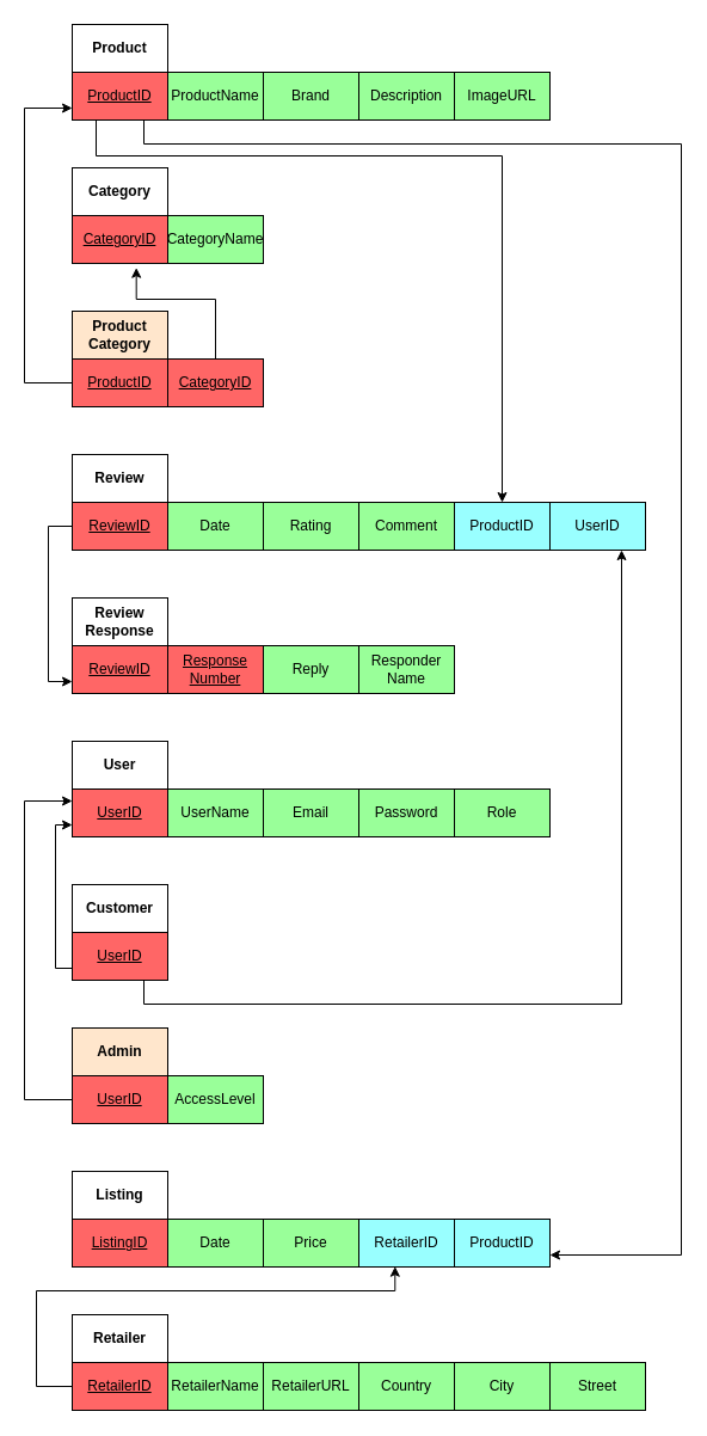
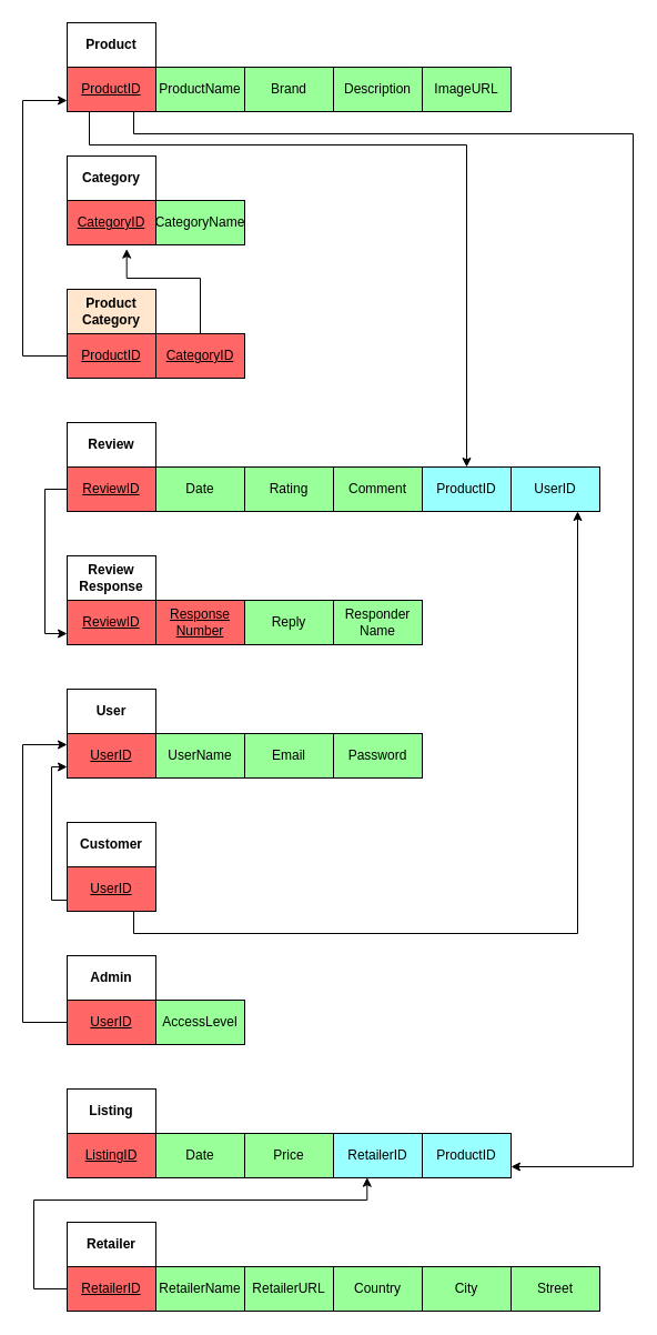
  <mxCell id="0" />
  <mxCell id="1" parent="0" />
  <mxCell id="2" value="&lt;b&gt;Product&lt;/b&gt;" style="rounded=0;whiteSpace=wrap;html=1;" parent="1" vertex="1"><mxGeometry x="60" y="20" width="80" height="40" as="geometry" /></mxCell>
  <mxCell id="3" value="ProductName" style="rounded=0;whiteSpace=wrap;html=1;fillColor=light-dark(#99FF99,#000000);" parent="1" vertex="1"><mxGeometry x="140" y="60" width="80" height="40" as="geometry" /></mxCell>
  <mxCell id="4" style="edgeStyle=orthogonalEdgeStyle;rounded=0;orthogonalLoop=1;jettySize=auto;html=1;exitX=0.25;exitY=1;exitDx=0;exitDy=0;" parent="1" source="6" target="47" edge="1"><mxGeometry relative="1" as="geometry"><Array as="points"><mxPoint x="80" y="130" /><mxPoint x="420" y="130" /></Array></mxGeometry></mxCell>
  <mxCell id="5" style="edgeStyle=orthogonalEdgeStyle;rounded=0;orthogonalLoop=1;jettySize=auto;html=1;exitX=0.75;exitY=1;exitDx=0;exitDy=0;entryX=1;entryY=0.75;entryDx=0;entryDy=0;" parent="1" source="6" target="50" edge="1"><mxGeometry relative="1" as="geometry"><Array as="points"><mxPoint x="120" y="120" /><mxPoint x="570" y="120" /><mxPoint x="570" y="1050" /></Array></mxGeometry></mxCell>
  <mxCell id="6" value="&lt;u&gt;ProductID&lt;/u&gt;" style="rounded=0;whiteSpace=wrap;html=1;fillColor=light-dark(#FF6666,#000000);" parent="1" vertex="1"><mxGeometry x="60" y="60" width="80" height="40" as="geometry" /></mxCell>
  <mxCell id="7" value="Brand" style="rounded=0;whiteSpace=wrap;html=1;fillColor=light-dark(#99FF99,#000000);" parent="1" vertex="1"><mxGeometry x="220" y="60" width="80" height="40" as="geometry" /></mxCell>
  <mxCell id="8" value="Description" style="rounded=0;whiteSpace=wrap;html=1;fillColor=light-dark(#99FF99,#000000);" parent="1" vertex="1"><mxGeometry x="300" y="60" width="80" height="40" as="geometry" /></mxCell>
  <mxCell id="9" value="ImageURL" style="rounded=0;whiteSpace=wrap;html=1;fillColor=light-dark(#99FF99,#000000);" parent="1" vertex="1"><mxGeometry x="380" y="60" width="80" height="40" as="geometry" /></mxCell>
  <mxCell id="10" value="&lt;b&gt;Category&lt;/b&gt;" style="rounded=0;whiteSpace=wrap;html=1;" parent="1" vertex="1"><mxGeometry x="60" y="140" width="80" height="40" as="geometry" /></mxCell>
  <mxCell id="11" value="" style="rounded=0;whiteSpace=wrap;html=1;" parent="1" vertex="1"><mxGeometry x="60" y="180" width="160" height="40" as="geometry" /></mxCell>
  <mxCell id="12" value="&lt;u&gt;CategoryID&lt;/u&gt;" style="rounded=0;whiteSpace=wrap;html=1;fillColor=light-dark(#FF6666,#000000);" parent="1" vertex="1"><mxGeometry x="60" y="180" width="80" height="40" as="geometry" /></mxCell>
  <mxCell id="13" value="&lt;b&gt;Review&lt;/b&gt;" style="rounded=0;whiteSpace=wrap;html=1;" parent="1" vertex="1"><mxGeometry x="60" y="380" width="80" height="40" as="geometry" /></mxCell>
  <mxCell id="14" value="" style="rounded=0;whiteSpace=wrap;html=1;" parent="1" vertex="1"><mxGeometry x="60" y="420" width="320" height="40" as="geometry" /></mxCell>
  <mxCell id="15" value="Date" style="rounded=0;whiteSpace=wrap;html=1;fillColor=light-dark(#99FF99,#000000);" parent="1" vertex="1"><mxGeometry x="140" y="420" width="80" height="40" as="geometry" /></mxCell>
  <mxCell id="16" style="edgeStyle=orthogonalEdgeStyle;rounded=0;orthogonalLoop=1;jettySize=auto;html=1;entryX=0;entryY=0.75;entryDx=0;entryDy=0;" parent="1" source="17" target="44" edge="1"><mxGeometry relative="1" as="geometry"><Array as="points"><mxPoint x="40" y="440" /><mxPoint x="40" y="570" /></Array></mxGeometry></mxCell>
  <mxCell id="17" value="&lt;u&gt;ReviewID&lt;/u&gt;" style="rounded=0;whiteSpace=wrap;html=1;fillColor=light-dark(#FF6666,#000000);" parent="1" vertex="1"><mxGeometry x="60" y="420" width="80" height="40" as="geometry" /></mxCell>
  <mxCell id="18" value="Rating" style="rounded=0;whiteSpace=wrap;html=1;fillColor=light-dark(#99FF99,#000000);" parent="1" vertex="1"><mxGeometry x="220" y="420" width="80" height="40" as="geometry" /></mxCell>
  <mxCell id="19" value="Comment" style="rounded=0;whiteSpace=wrap;html=1;fillColor=light-dark(#99FF99,#000000);" parent="1" vertex="1"><mxGeometry x="300" y="420" width="80" height="40" as="geometry" /></mxCell>
  <mxCell id="20" value="&lt;b&gt;Listing&lt;/b&gt;" style="rounded=0;whiteSpace=wrap;html=1;" parent="1" vertex="1"><mxGeometry x="60" y="980" width="80" height="40" as="geometry" /></mxCell>
  <mxCell id="21" value="" style="rounded=0;whiteSpace=wrap;html=1;" parent="1" vertex="1"><mxGeometry x="60" y="1020" width="240" height="40" as="geometry" /></mxCell>
  <mxCell id="22" value="Date" style="rounded=0;whiteSpace=wrap;html=1;fillColor=light-dark(#99FF99,#000000);" parent="1" vertex="1"><mxGeometry x="140" y="1020" width="80" height="40" as="geometry" /></mxCell>
  <mxCell id="23" value="&lt;u&gt;ListingID&lt;/u&gt;" style="rounded=0;whiteSpace=wrap;html=1;fillColor=light-dark(#FF6666,#000000);" parent="1" vertex="1"><mxGeometry x="60" y="1020" width="80" height="40" as="geometry" /></mxCell>
  <mxCell id="24" value="Price" style="rounded=0;whiteSpace=wrap;html=1;fillColor=light-dark(#99FF99,#000000);" parent="1" vertex="1"><mxGeometry x="220" y="1020" width="80" height="40" as="geometry" /></mxCell>
  <mxCell id="25" value="&lt;b&gt;Retailer&lt;/b&gt;" style="rounded=0;whiteSpace=wrap;html=1;" parent="1" vertex="1"><mxGeometry x="60" y="1100" width="80" height="40" as="geometry" /></mxCell>
  <mxCell id="26" value="" style="rounded=0;whiteSpace=wrap;html=1;" parent="1" vertex="1"><mxGeometry x="60" y="1140" width="160" height="40" as="geometry" /></mxCell>
  <mxCell id="27" value="RetailerName" style="rounded=0;whiteSpace=wrap;html=1;fillColor=light-dark(#99FF99,#000000);" parent="1" vertex="1"><mxGeometry x="140" y="1140" width="80" height="40" as="geometry" /></mxCell>
  <mxCell id="28" value="&lt;u&gt;RetailerID&lt;/u&gt;" style="rounded=0;whiteSpace=wrap;html=1;fillColor=light-dark(#FF6666,#000000);" parent="1" vertex="1"><mxGeometry x="60" y="1140" width="80" height="40" as="geometry" /></mxCell>
  <mxCell id="29" value="CategoryName" style="rounded=0;whiteSpace=wrap;html=1;fillColor=light-dark(#99FF99,#000000);" parent="1" vertex="1"><mxGeometry x="140" y="180" width="80" height="40" as="geometry" /></mxCell>
  <mxCell id="30" value="RetailerURL" style="rounded=0;whiteSpace=wrap;html=1;fillColor=light-dark(#99FF99,#000000);" parent="1" vertex="1"><mxGeometry x="220" y="1140" width="80" height="40" as="geometry" /></mxCell>
  <mxCell id="31" value="&lt;b&gt;User&lt;/b&gt;" style="rounded=0;whiteSpace=wrap;html=1;" parent="1" vertex="1"><mxGeometry x="60" y="620" width="80" height="40" as="geometry" /></mxCell>
  <mxCell id="32" value="" style="rounded=0;whiteSpace=wrap;html=1;" parent="1" vertex="1"><mxGeometry x="60" y="660" width="320" height="40" as="geometry" /></mxCell>
  <mxCell id="33" value="UserName" style="rounded=0;whiteSpace=wrap;html=1;fillColor=light-dark(#99FF99,#000000);" parent="1" vertex="1"><mxGeometry x="140" y="660" width="80" height="40" as="geometry" /></mxCell>
  <mxCell id="34" value="&lt;u&gt;UserID&lt;/u&gt;" style="rounded=0;whiteSpace=wrap;html=1;fillColor=light-dark(#FF6666,#000000);" parent="1" vertex="1"><mxGeometry x="60" y="660" width="80" height="40" as="geometry" /></mxCell>
  <mxCell id="35" value="Email" style="rounded=0;whiteSpace=wrap;html=1;fillColor=light-dark(#99FF99,#000000);" parent="1" vertex="1"><mxGeometry x="220" y="660" width="80" height="40" as="geometry" /></mxCell>
  <mxCell id="36" value="Password" style="rounded=0;whiteSpace=wrap;html=1;fillColor=light-dark(#99FF99,#000000);" parent="1" vertex="1"><mxGeometry x="300" y="660" width="80" height="40" as="geometry" /></mxCell>
- <mxCell id="37" value="Role" style="rounded=0;whiteSpace=wrap;html=1;fillColor=light-dark(#99FF99,#000000);" parent="1" vertex="1"><mxGeometry x="380" y="660" width="80" height="40" as="geometry" /></mxCell>
  <mxCell id="38" value="Country" style="rounded=0;whiteSpace=wrap;html=1;fillColor=light-dark(#99FF99,#000000);" parent="1" vertex="1"><mxGeometry x="300" y="1140" width="80" height="40" as="geometry" /></mxCell>
  <mxCell id="39" value="City" style="rounded=0;whiteSpace=wrap;html=1;fillColor=light-dark(#99FF99,#000000);" parent="1" vertex="1"><mxGeometry x="380" y="1140" width="80" height="40" as="geometry" /></mxCell>
  <mxCell id="40" value="Street" style="rounded=0;whiteSpace=wrap;html=1;fillColor=light-dark(#99FF99,#000000);" parent="1" vertex="1"><mxGeometry x="460" y="1140" width="80" height="40" as="geometry" /></mxCell>
  <mxCell id="41" value="&lt;b&gt;Review Response&lt;/b&gt;" style="rounded=0;whiteSpace=wrap;html=1;" parent="1" vertex="1"><mxGeometry x="60" y="500" width="80" height="40" as="geometry" /></mxCell>
  <mxCell id="42" value="" style="rounded=0;whiteSpace=wrap;html=1;" parent="1" vertex="1"><mxGeometry x="60" y="540" width="320" height="40" as="geometry" /></mxCell>
  <mxCell id="43" value="Reply" style="rounded=0;whiteSpace=wrap;html=1;fillColor=light-dark(#99FF99,#000000);" parent="1" vertex="1"><mxGeometry x="220" y="540" width="80" height="40" as="geometry" /></mxCell>
  <mxCell id="44" value="&lt;u&gt;ReviewID&lt;/u&gt;" style="rounded=0;whiteSpace=wrap;html=1;fillColor=light-dark(#FF6666,#000000);" parent="1" vertex="1"><mxGeometry x="60" y="540" width="80" height="40" as="geometry" /></mxCell>
  <mxCell id="45" value="&lt;u&gt;Response Number&lt;/u&gt;" style="rounded=0;whiteSpace=wrap;html=1;fillColor=light-dark(#FF6666,#000000);" parent="1" vertex="1"><mxGeometry x="140" y="540" width="80" height="40" as="geometry" /></mxCell>
  <mxCell id="46" value="Responder Name" style="rounded=0;whiteSpace=wrap;html=1;fillColor=light-dark(#99FF99,#000000);" parent="1" vertex="1"><mxGeometry x="300" y="540" width="80" height="40" as="geometry" /></mxCell>
  <mxCell id="47" value="ProductID" style="rounded=0;whiteSpace=wrap;html=1;fillColor=light-dark(#99FFFF,#000000);" parent="1" vertex="1"><mxGeometry x="380" y="420" width="80" height="40" as="geometry" /></mxCell>
  <mxCell id="48" value="RetailerID" style="rounded=0;whiteSpace=wrap;html=1;fillColor=light-dark(#99FFFF,#000000);" parent="1" vertex="1"><mxGeometry x="300" y="1020" width="80" height="40" as="geometry" /></mxCell>
  <mxCell id="49" style="edgeStyle=orthogonalEdgeStyle;rounded=0;orthogonalLoop=1;jettySize=auto;html=1;entryX=0.379;entryY=0.992;entryDx=0;entryDy=0;entryPerimeter=0;" parent="1" source="28" target="48" edge="1"><mxGeometry relative="1" as="geometry"><Array as="points"><mxPoint x="30" y="1160" /><mxPoint x="30" y="1080" /><mxPoint x="330" y="1080" /></Array></mxGeometry></mxCell>
  <mxCell id="50" value="ProductID" style="rounded=0;whiteSpace=wrap;html=1;fillColor=light-dark(#99FFFF,#000000);" parent="1" vertex="1"><mxGeometry x="380" y="1020" width="80" height="40" as="geometry" /></mxCell>
  <mxCell id="51" value="&lt;b&gt;Product Category&lt;/b&gt;" style="rounded=0;whiteSpace=wrap;html=1;fillColor=#ffe6cc;" parent="1" vertex="1"><mxGeometry x="60" y="260" width="80" height="40" as="geometry" /></mxCell>
  <mxCell id="52" value="" style="rounded=0;whiteSpace=wrap;html=1;" parent="1" vertex="1"><mxGeometry x="60" y="300" width="160" height="40" as="geometry" /></mxCell>
  <mxCell id="53" value="&lt;u&gt;CategoryID&lt;/u&gt;" style="rounded=0;whiteSpace=wrap;html=1;fillColor=light-dark(#FF6666,#000000);" parent="1" vertex="1"><mxGeometry x="140" y="300" width="80" height="40" as="geometry" /></mxCell>
  <mxCell id="54" value="&lt;u&gt;ProductID&lt;/u&gt;" style="rounded=0;whiteSpace=wrap;html=1;fillColor=light-dark(#FF6666,#000000);" parent="1" vertex="1"><mxGeometry x="60" y="300" width="80" height="40" as="geometry" /></mxCell>
  <mxCell id="55" style="edgeStyle=orthogonalEdgeStyle;rounded=0;orthogonalLoop=1;jettySize=auto;html=1;exitX=0.5;exitY=1;exitDx=0;exitDy=0;entryX=0;entryY=0.75;entryDx=0;entryDy=0;" parent="1" source="54" target="6" edge="1"><mxGeometry relative="1" as="geometry"><Array as="points"><mxPoint x="60" y="340" /><mxPoint x="60" y="320" /><mxPoint x="20" y="320" /><mxPoint x="20" y="90" /></Array><mxPoint x="340" y="150" as="sourcePoint" /><mxPoint x="680" y="470" as="targetPoint" /></mxGeometry></mxCell>
  <mxCell id="56" style="edgeStyle=orthogonalEdgeStyle;rounded=0;orthogonalLoop=1;jettySize=auto;html=1;exitX=0.5;exitY=0;exitDx=0;exitDy=0;entryX=0.671;entryY=1.092;entryDx=0;entryDy=0;entryPerimeter=0;" parent="1" source="53" target="12" edge="1"><mxGeometry relative="1" as="geometry"><Array as="points"><mxPoint x="180" y="250" /><mxPoint x="114" y="250" /></Array><mxPoint x="400" y="410" as="sourcePoint" /><mxPoint x="360" y="160" as="targetPoint" /></mxGeometry></mxCell>
  <mxCell id="57" value="&lt;b&gt;Customer&lt;/b&gt;" style="rounded=0;whiteSpace=wrap;html=1;" parent="1" vertex="1"><mxGeometry x="60" y="740" width="80" height="40" as="geometry" /></mxCell>
  <mxCell id="58" value="&lt;u&gt;UserID&lt;/u&gt;" style="rounded=0;whiteSpace=wrap;html=1;fillColor=light-dark(#FF6666,#000000);" parent="1" vertex="1"><mxGeometry x="60" y="780" width="80" height="40" as="geometry" /></mxCell>
- <mxCell id="59" value="&lt;b&gt;Admin&lt;/b&gt;" style="rounded=0;whiteSpace=wrap;html=1;fillColor=#ffe6cc;" parent="1" vertex="1"><mxGeometry x="60" y="860" width="80" height="40" as="geometry" /></mxCell>
+ <mxCell id="59" value="&lt;b&gt;Admin&lt;/b&gt;" style="rounded=0;whiteSpace=wrap;html=1;" parent="1" vertex="1"><mxGeometry x="60" y="860" width="80" height="40" as="geometry" /></mxCell>
  <mxCell id="60" value="" style="rounded=0;whiteSpace=wrap;html=1;" parent="1" vertex="1"><mxGeometry x="60" y="900" width="160" height="40" as="geometry" /></mxCell>
  <mxCell id="61" value="AccessLevel" style="rounded=0;whiteSpace=wrap;html=1;fillColor=light-dark(#99FF99,#000000);" parent="1" vertex="1"><mxGeometry x="140" y="900" width="80" height="40" as="geometry" /></mxCell>
  <mxCell id="62" value="&lt;u&gt;UserID&lt;/u&gt;" style="rounded=0;whiteSpace=wrap;html=1;fillColor=light-dark(#FF6666,#000000);" parent="1" vertex="1"><mxGeometry x="60" y="900" width="80" height="40" as="geometry" /></mxCell>
  <mxCell id="63" style="edgeStyle=orthogonalEdgeStyle;rounded=0;orthogonalLoop=1;jettySize=auto;html=1;exitX=0;exitY=0.75;exitDx=0;exitDy=0;entryX=0;entryY=0.75;entryDx=0;entryDy=0;" parent="1" source="58" target="34" edge="1"><mxGeometry relative="1" as="geometry"><Array as="points"><mxPoint x="46" y="810" /><mxPoint x="46" y="690" /></Array><mxPoint x="46" y="806" as="sourcePoint" /><mxPoint y="730" as="targetPoint" x="-20" /></mxGeometry></mxCell>
  <mxCell id="64" style="edgeStyle=orthogonalEdgeStyle;rounded=0;orthogonalLoop=1;jettySize=auto;html=1;exitX=0;exitY=0.5;exitDx=0;exitDy=0;entryX=0;entryY=0.25;entryDx=0;entryDy=0;" parent="1" source="62" target="34" edge="1"><mxGeometry relative="1" as="geometry"><Array as="points"><mxPoint x="20" y="920" /><mxPoint x="20" y="670" /></Array><mxPoint x="34" y="920" as="sourcePoint" /><mxPoint x="50" y="670" as="targetPoint" /></mxGeometry></mxCell>
  <mxCell id="65" value="UserID" style="rounded=0;whiteSpace=wrap;html=1;fillColor=light-dark(#99FFFF,#000000);" parent="1" vertex="1"><mxGeometry x="460" y="420" width="80" height="40" as="geometry" /></mxCell>
  <mxCell id="66" style="edgeStyle=orthogonalEdgeStyle;rounded=0;orthogonalLoop=1;jettySize=auto;html=1;exitX=0.75;exitY=1;exitDx=0;exitDy=0;entryX=0.75;entryY=1;entryDx=0;entryDy=0;" parent="1" source="58" target="65" edge="1"><mxGeometry relative="1" as="geometry"><Array as="points"><mxPoint x="120" y="840" /><mxPoint x="520" y="840" /></Array><mxPoint x="324" y="870" as="sourcePoint" /><mxPoint x="324" y="750" as="targetPoint" /></mxGeometry></mxCell>
